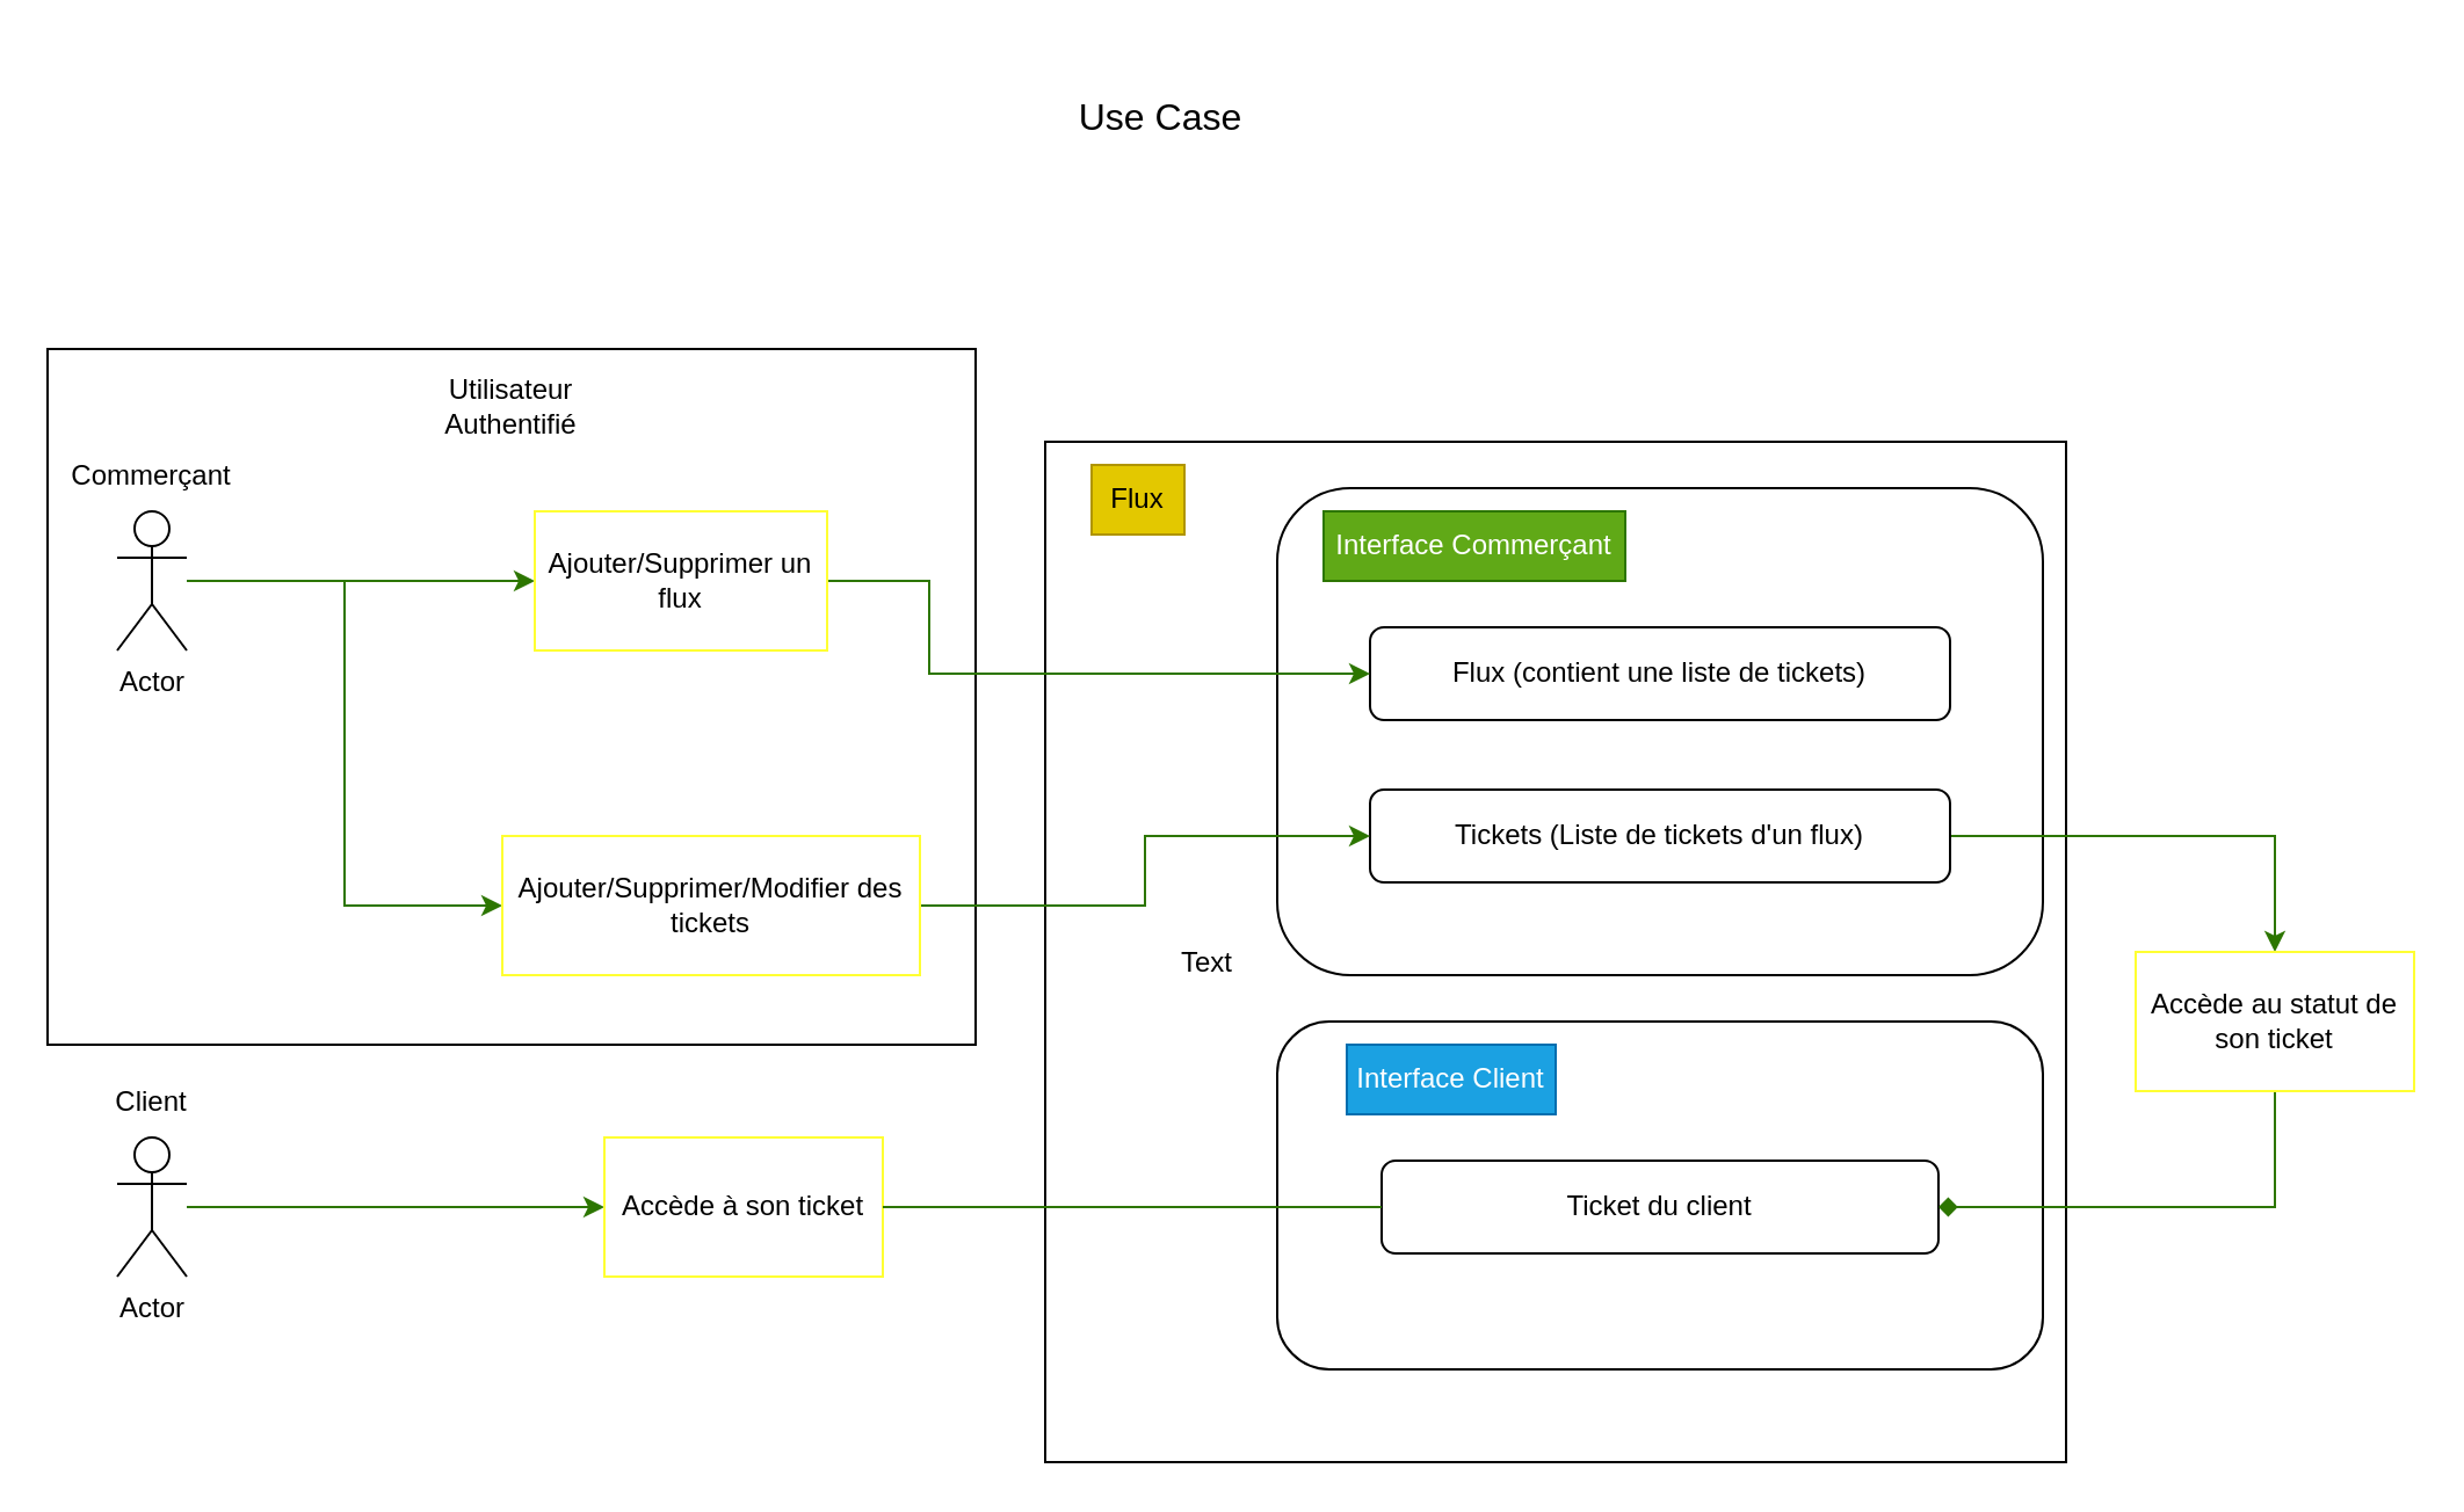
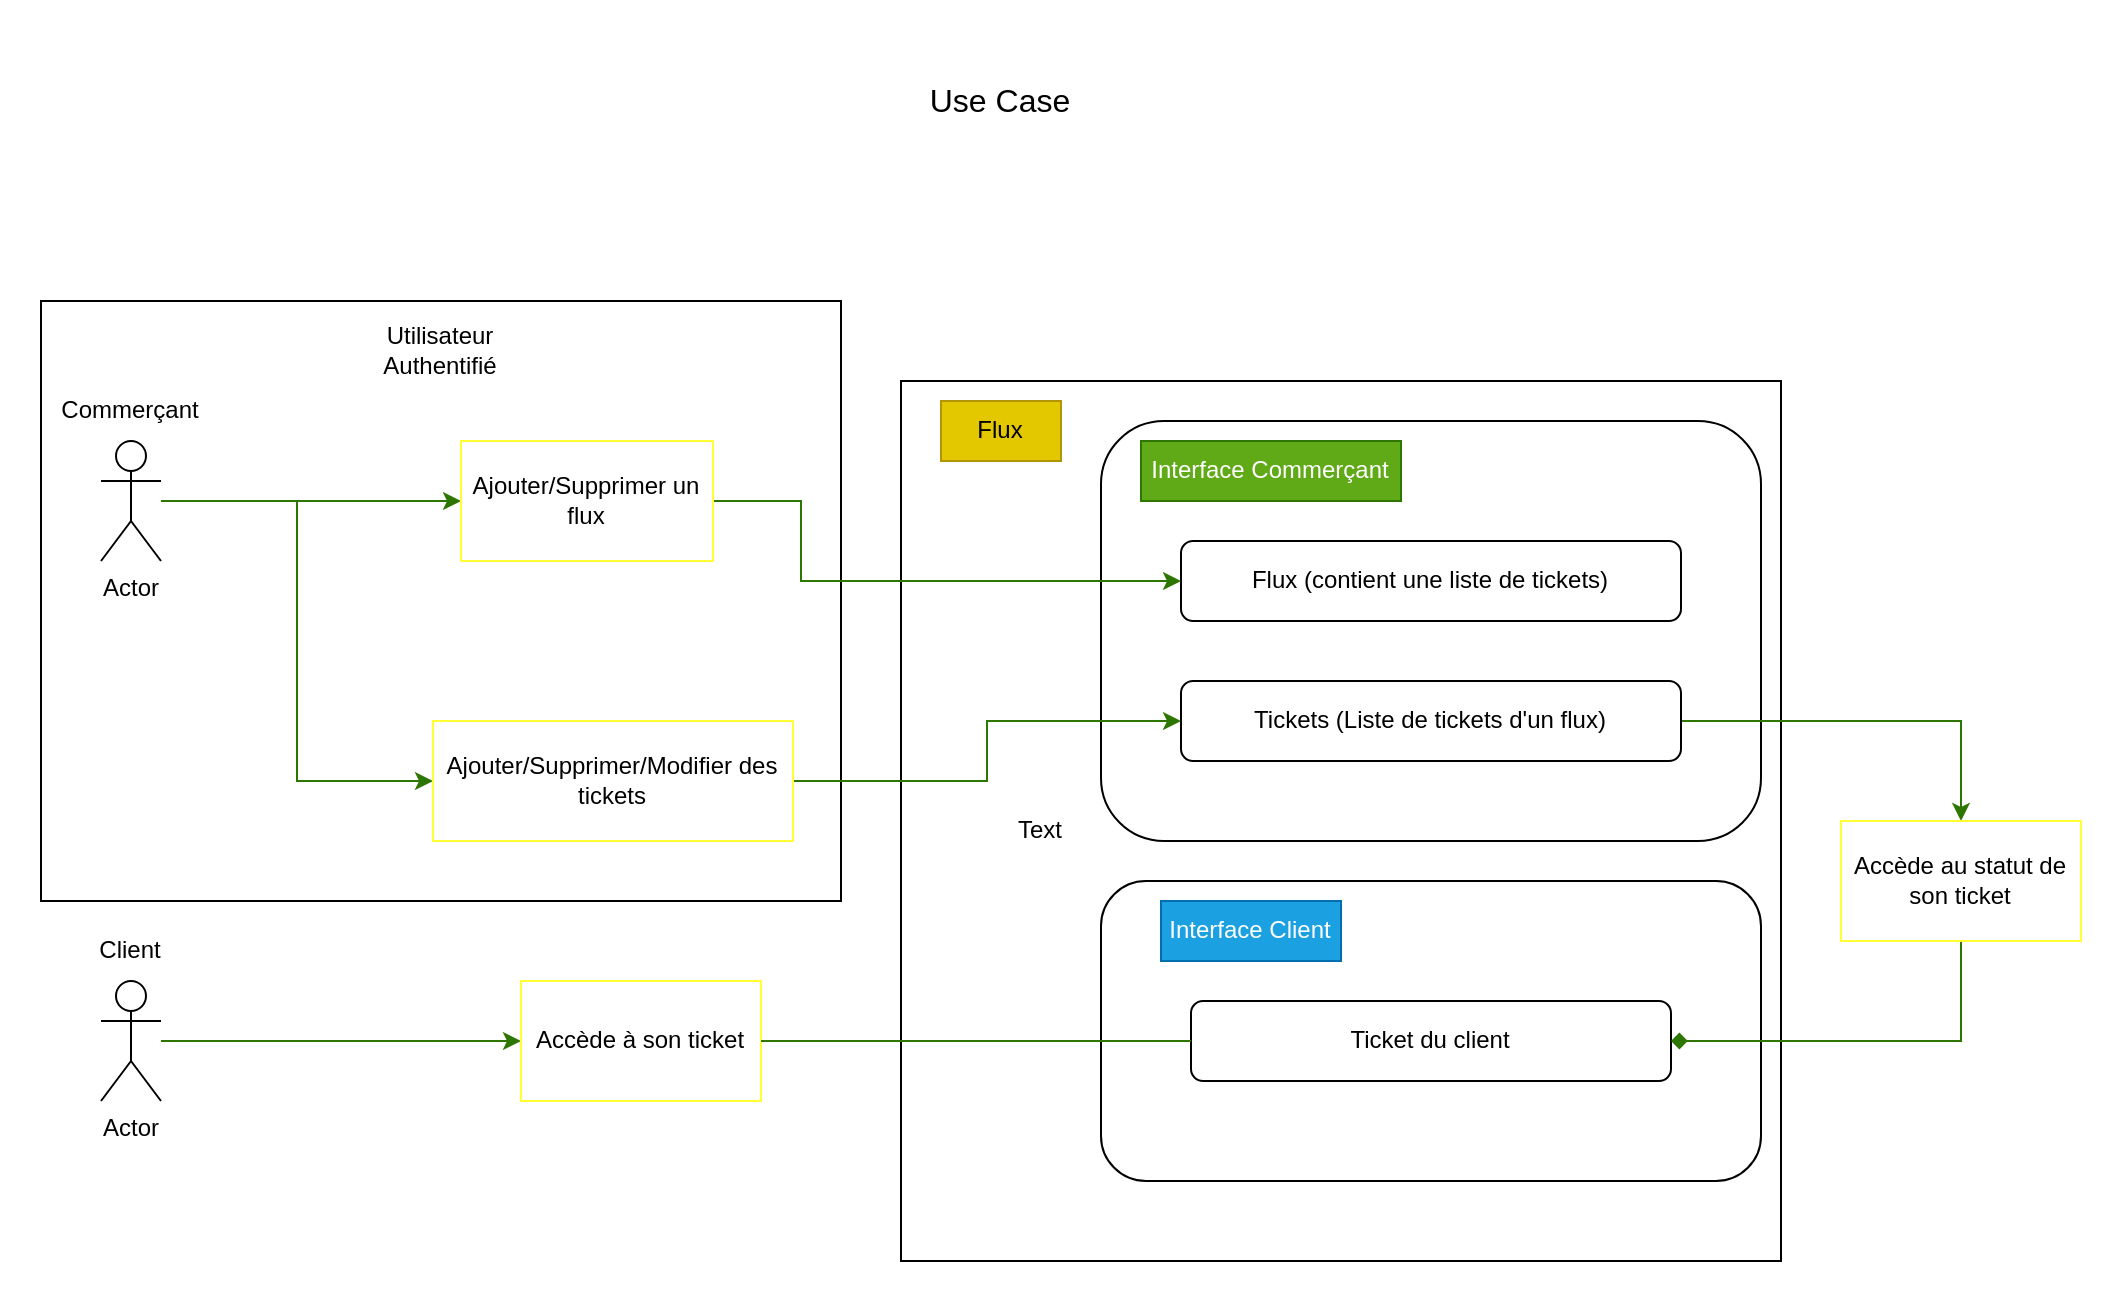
  <mxCell id="0" />
  <mxCell id="1" parent="0" />
  <mxCell id="2" value="" style="rounded=0;whiteSpace=wrap;html=1;" parent="1" vertex="1"><mxGeometry x="20" y="150" width="400" height="300" as="geometry" /></mxCell>
  <mxCell id="3" value="" style="whiteSpace=wrap;html=1;aspect=fixed;" parent="1" vertex="1"><mxGeometry x="450" y="190" width="440" height="440" as="geometry" /></mxCell>
  <mxCell id="4" style="edgeStyle=orthogonalEdgeStyle;rounded=0;orthogonalLoop=1;jettySize=auto;html=1;entryX=0;entryY=0.5;entryDx=0;entryDy=0;fillColor=#60a917;strokeColor=#2D7600;" parent="1" source="5" target="22" edge="1"><mxGeometry relative="1" as="geometry" /></mxCell>
  <mxCell id="5" value="Actor" style="shape=umlActor;verticalLabelPosition=bottom;verticalAlign=top;html=1;" parent="1" vertex="1"><mxGeometry x="50" y="220" width="30" height="60" as="geometry" /></mxCell>
  <mxCell id="6" value="Actor" style="shape=umlActor;verticalLabelPosition=bottom;verticalAlign=top;html=1;" parent="1" vertex="1"><mxGeometry x="50" y="490" width="30" height="60" as="geometry" /></mxCell>
  <mxCell id="7" value="Commerçant" style="text;html=1;strokeColor=none;fillColor=none;align=center;verticalAlign=middle;whiteSpace=wrap;rounded=0;" parent="1" vertex="1"><mxGeometry x="35" y="190" width="60" height="30" as="geometry" /></mxCell>
  <mxCell id="8" value="Client" style="text;html=1;strokeColor=none;fillColor=none;align=center;verticalAlign=middle;whiteSpace=wrap;rounded=0;" parent="1" vertex="1"><mxGeometry x="35" y="460" width="60" height="30" as="geometry" /></mxCell>
- <mxCell id="9" value="Flux" style="text;html=1;strokeColor=#B09500;fillColor=#e3c800;align=center;verticalAlign=middle;whiteSpace=wrap;rounded=0;fontColor=#000000;" parent="1" vertex="1"><mxGeometry x="470" y="200" width="40" height="30" as="geometry" /></mxCell>
+ <mxCell id="9" value="Flux" style="text;html=1;strokeColor=#B09500;fillColor=#e3c800;align=center;verticalAlign=middle;whiteSpace=wrap;rounded=0;fontColor=#000000;" parent="1" vertex="1"><mxGeometry x="470" y="200" width="60" height="30" as="geometry" /></mxCell>
  <mxCell id="10" value="" style="rounded=1;whiteSpace=wrap;html=1;" parent="1" vertex="1"><mxGeometry x="550" y="210" width="330" height="210" as="geometry" /></mxCell>
  <mxCell id="11" value="Interface Commerçant" style="text;html=1;strokeColor=#2D7600;fillColor=#60a917;align=center;verticalAlign=middle;whiteSpace=wrap;rounded=0;fontColor=#ffffff;" parent="1" vertex="1"><mxGeometry x="570" y="220" width="130" height="30" as="geometry" /></mxCell>
  <mxCell id="12" value="" style="rounded=1;whiteSpace=wrap;html=1;" parent="1" vertex="1"><mxGeometry x="550" y="440" width="330" height="150" as="geometry" /></mxCell>
  <mxCell id="13" value="Interface Client" style="text;html=1;strokeColor=#006EAF;fillColor=#1ba1e2;align=center;verticalAlign=middle;whiteSpace=wrap;rounded=0;fontColor=#ffffff;" parent="1" vertex="1"><mxGeometry x="580" y="450" width="90" height="30" as="geometry" /></mxCell>
  <mxCell id="14" value="Flux (contient une liste de tickets)" style="rounded=1;whiteSpace=wrap;html=1;" parent="1" vertex="1"><mxGeometry x="590" y="270" width="250" height="40" as="geometry" /></mxCell>
  <mxCell id="15" style="edgeStyle=orthogonalEdgeStyle;rounded=0;orthogonalLoop=1;jettySize=auto;html=1;entryX=0.5;entryY=0;entryDx=0;entryDy=0;fillColor=#60a917;strokeColor=#2D7600;" parent="1" source="16" target="19" edge="1"><mxGeometry relative="1" as="geometry" /></mxCell>
  <mxCell id="16" value="Tickets (Liste de tickets d'un flux)" style="rounded=1;whiteSpace=wrap;html=1;" parent="1" vertex="1"><mxGeometry x="590" y="340" width="250" height="40" as="geometry" /></mxCell>
  <mxCell id="17" value="Ticket du client" style="rounded=1;whiteSpace=wrap;html=1;" parent="1" vertex="1"><mxGeometry x="595" y="500" width="240" height="40" as="geometry" /></mxCell>
  <mxCell id="18" style="edgeStyle=orthogonalEdgeStyle;rounded=0;orthogonalLoop=1;jettySize=auto;html=1;entryX=1;entryY=0.5;entryDx=0;entryDy=0;fillColor=#60a917;strokeColor=#2D7600;endArrow=diamond;" parent="1" source="19" target="17" edge="1"><mxGeometry relative="1" as="geometry"><Array as="points"><mxPoint x="980" y="520" /></Array></mxGeometry></mxCell>
  <mxCell id="19" value="Accède au statut de son ticket" style="whiteSpace=wrap;html=1;strokeColor=#FFFF33;" parent="1" vertex="1"><mxGeometry x="920" y="410" width="120" height="60" as="geometry" /></mxCell>
  <mxCell id="20" style="edgeStyle=orthogonalEdgeStyle;rounded=0;orthogonalLoop=1;jettySize=auto;html=1;fillColor=#60a917;strokeColor=#2D7600;" parent="1" source="24" target="14" edge="1"><mxGeometry relative="1" as="geometry"><Array as="points"><mxPoint x="400" y="250" /><mxPoint x="400" y="290" /></Array></mxGeometry></mxCell>
  <mxCell id="21" style="edgeStyle=orthogonalEdgeStyle;rounded=0;orthogonalLoop=1;jettySize=auto;html=1;exitX=1;exitY=0.5;exitDx=0;exitDy=0;fillColor=#60a917;strokeColor=#2D7600;" parent="1" source="22" target="16" edge="1"><mxGeometry relative="1" as="geometry"><mxPoint x="380" y="360" as="sourcePoint" /></mxGeometry></mxCell>
  <mxCell id="22" value="Ajouter/Supprimer/Modifier des tickets" style="rounded=0;whiteSpace=wrap;html=1;strokeColor=#FFFF33;" parent="1" vertex="1"><mxGeometry x="216" y="360" width="180" height="60" as="geometry" /></mxCell>
  <mxCell id="23" value="" style="edgeStyle=orthogonalEdgeStyle;rounded=0;orthogonalLoop=1;jettySize=auto;html=1;fillColor=#60a917;strokeColor=#2D7600;" parent="1" source="5" target="24" edge="1"><mxGeometry relative="1" as="geometry"><mxPoint x="80" y="250" as="sourcePoint" /><mxPoint x="590" y="290" as="targetPoint" /><Array as="points" /></mxGeometry></mxCell>
  <mxCell id="24" value="Ajouter/Supprimer un flux" style="rounded=0;whiteSpace=wrap;html=1;strokeColor=#FFFF33;" parent="1" vertex="1"><mxGeometry x="230" y="220" width="126" height="60" as="geometry" /></mxCell>
  <mxCell id="25" value="" style="edgeStyle=orthogonalEdgeStyle;rounded=0;orthogonalLoop=1;jettySize=auto;html=1;entryX=0;entryY=0.5;entryDx=0;entryDy=0;fillColor=#60a917;strokeColor=#2D7600;" parent="1" source="6" target="26" edge="1"><mxGeometry relative="1" as="geometry"><mxPoint x="80" y="520" as="sourcePoint" /><mxPoint x="462" y="561" as="targetPoint" /></mxGeometry></mxCell>
  <mxCell id="26" value="Accède à son ticket" style="rounded=0;whiteSpace=wrap;html=1;strokeColor=#FFFF33;" parent="1" vertex="1"><mxGeometry x="260" y="490" width="120" height="60" as="geometry" /></mxCell>
  <mxCell id="27" style="edgeStyle=orthogonalEdgeStyle;rounded=0;orthogonalLoop=1;jettySize=auto;html=1;entryX=0;entryY=0.5;entryDx=0;entryDy=0;fillColor=#60a917;strokeColor=#2D7600;endArrow=none;" parent="1" source="26" target="17" edge="1"><mxGeometry relative="1" as="geometry" /></mxCell>
  <mxCell id="28" value="Utilisateur Authentifié" style="text;html=1;strokeColor=none;fillColor=none;align=center;verticalAlign=middle;whiteSpace=wrap;rounded=0;" parent="1" vertex="1"><mxGeometry x="190" y="160" width="60" height="30" as="geometry" /></mxCell>
  <mxCell id="29" value="Text" style="text;html=1;strokeColor=none;fillColor=none;align=center;verticalAlign=middle;whiteSpace=wrap;rounded=0;" parent="1" vertex="1"><mxGeometry x="490" y="400" width="60" height="30" as="geometry" /></mxCell>
  <mxCell id="30" value="&lt;font style=&quot;font-size: 16px;&quot;&gt;Use Case&lt;/font&gt;" style="text;html=1;strokeColor=none;fillColor=none;align=center;verticalAlign=middle;whiteSpace=wrap;rounded=0;" parent="1" vertex="1"><mxGeometry x="408" y="20" width="184" height="60" as="geometry" /></mxCell>
